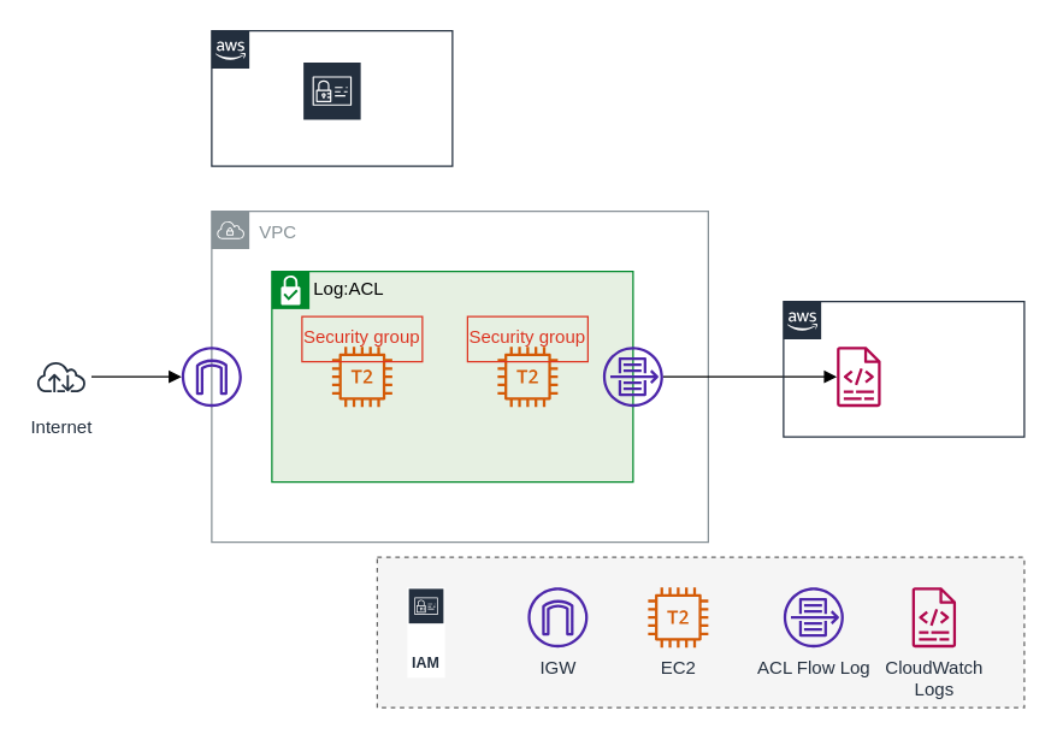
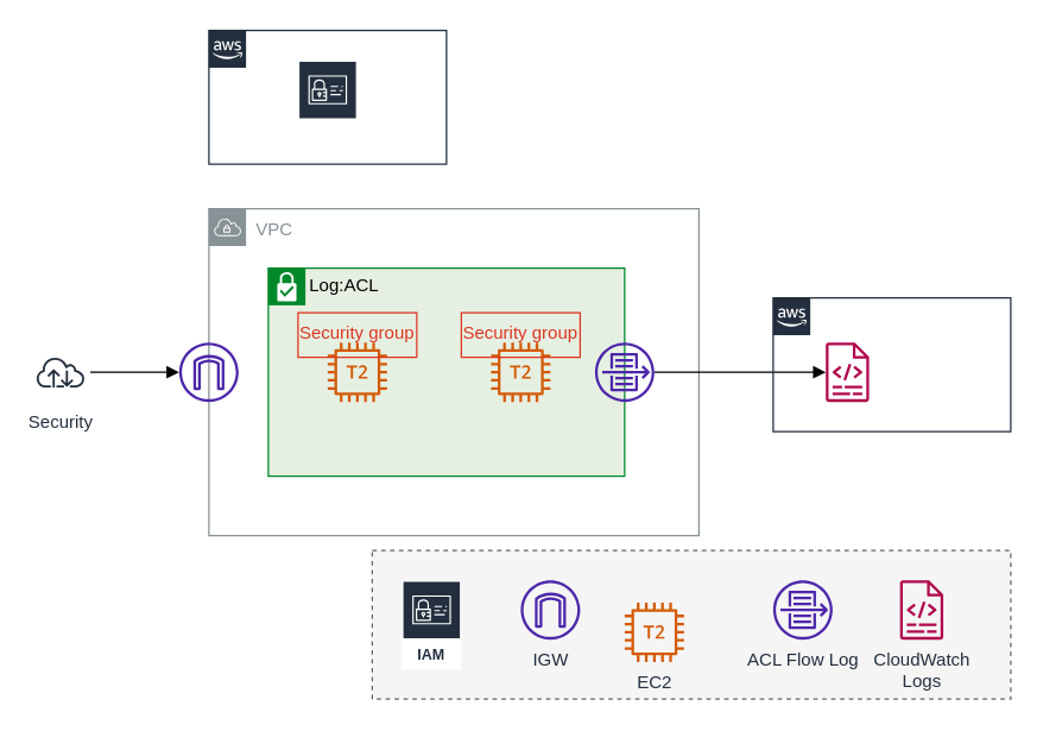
  <mxCell id="0" />
  <mxCell id="1" parent="0" />
  <mxCell id="2" value="Log:ACL" style="shape=mxgraph.ibm.box;prType=subnet;fontStyle=0;verticalAlign=top;align=left;spacingLeft=32;spacingTop=4;fillColor=#E6F0E2;rounded=0;whiteSpace=wrap;html=1;strokeColor=#00882B;strokeWidth=1;dashed=0;container=1;spacing=-4;collapsible=0;expand=0;recursiveResize=0;" vertex="1" parent="1"><mxGeometry x="180" y="180" width="240" height="140" as="geometry" /></mxCell>
  <mxCell id="3" value="VPC" style="sketch=0;outlineConnect=0;gradientColor=none;html=1;whiteSpace=wrap;fontSize=12;fontStyle=0;shape=mxgraph.aws4.group;grIcon=mxgraph.aws4.group_vpc;strokeColor=#879196;fillColor=none;verticalAlign=top;align=left;spacingLeft=30;fontColor=#879196;dashed=0;" vertex="1" parent="1"><mxGeometry x="140" y="140" width="330" height="220" as="geometry" /></mxCell>
  <mxCell id="4" value="" style="rounded=0;whiteSpace=wrap;html=1;fillColor=#f5f5f5;fontColor=#333333;strokeColor=#666666;dashed=1;" vertex="1" parent="1"><mxGeometry x="250" y="370" width="430" height="100" as="geometry" /></mxCell>
- <mxCell id="5" value="IAM" style="sketch=0;outlineConnect=0;fontColor=#232F3E;gradientColor=none;strokeColor=#ffffff;fillColor=#232F3E;dashed=0;verticalLabelPosition=middle;verticalAlign=bottom;align=center;html=1;whiteSpace=wrap;fontSize=10;fontStyle=1;spacing=3;shape=mxgraph.aws4.productIcon;prIcon=mxgraph.aws4.identity_and_access_management;" vertex="1" parent="1"><mxGeometry x="270" y="390" width="25" height="60" as="geometry" /></mxCell>
+ <mxCell id="5" value="IAM" style="sketch=0;outlineConnect=0;fontColor=#232F3E;gradientColor=none;strokeColor=#ffffff;fillColor=#232F3E;dashed=0;verticalLabelPosition=middle;verticalAlign=bottom;align=center;html=1;whiteSpace=wrap;fontSize=10;fontStyle=1;spacing=3;shape=mxgraph.aws4.productIcon;prIcon=mxgraph.aws4.identity_and_access_management;" vertex="1" parent="1"><mxGeometry x="270" y="390" width="40" height="60" as="geometry" /></mxCell>
  <mxCell id="6" value="" style="sketch=0;outlineConnect=0;fontColor=#232F3E;gradientColor=none;fillColor=#4D27AA;strokeColor=none;dashed=0;verticalLabelPosition=bottom;verticalAlign=top;align=center;html=1;fontSize=12;fontStyle=0;aspect=fixed;pointerEvents=1;shape=mxgraph.aws4.internet_gateway;" vertex="1" parent="1"><mxGeometry x="120" y="230" width="40" height="40" as="geometry" /></mxCell>
- <mxCell id="7" value="EC2" style="sketch=0;outlineConnect=0;fontColor=#232F3E;gradientColor=none;fillColor=#D45B07;strokeColor=none;dashed=0;verticalLabelPosition=bottom;verticalAlign=top;align=center;html=1;fontSize=12;fontStyle=0;aspect=fixed;pointerEvents=1;shape=mxgraph.aws4.t2_instance;" vertex="1" parent="1"><mxGeometry x="430" y="390" width="40" height="40" as="geometry" /></mxCell>
+ <mxCell id="7" value="EC2" style="sketch=0;outlineConnect=0;fontColor=#232F3E;gradientColor=none;fillColor=#D45B07;strokeColor=none;dashed=0;verticalLabelPosition=bottom;verticalAlign=top;align=center;html=1;fontSize=12;fontStyle=0;aspect=fixed;pointerEvents=1;shape=mxgraph.aws4.t2_instance;" vertex="1" parent="1"><mxGeometry x="420" y="405" width="40" height="40" as="geometry" /></mxCell>
  <mxCell id="8" value="IGW" style="sketch=0;outlineConnect=0;fontColor=#232F3E;gradientColor=none;fillColor=#4D27AA;strokeColor=none;dashed=0;verticalLabelPosition=bottom;verticalAlign=top;align=center;html=1;fontSize=12;fontStyle=0;aspect=fixed;pointerEvents=1;shape=mxgraph.aws4.internet_gateway;" vertex="1" parent="1"><mxGeometry x="350" y="390" width="40" height="40" as="geometry" /></mxCell>
  <mxCell id="9" value="" style="sketch=0;outlineConnect=0;fontColor=#232F3E;gradientColor=none;fillColor=#D45B07;strokeColor=none;dashed=0;verticalLabelPosition=bottom;verticalAlign=top;align=center;html=1;fontSize=12;fontStyle=0;aspect=fixed;pointerEvents=1;shape=mxgraph.aws4.t2_instance;" vertex="1" parent="1"><mxGeometry x="220" y="230" width="40" height="40" as="geometry" /></mxCell>
  <mxCell id="10" value="" style="sketch=0;outlineConnect=0;fontColor=#232F3E;gradientColor=none;fillColor=#D45B07;strokeColor=none;dashed=0;verticalLabelPosition=bottom;verticalAlign=top;align=center;html=1;fontSize=12;fontStyle=0;aspect=fixed;pointerEvents=1;shape=mxgraph.aws4.t2_instance;" vertex="1" parent="1"><mxGeometry x="330" y="230" width="40" height="40" as="geometry" /></mxCell>
  <mxCell id="11" value="Security group" style="fillColor=none;strokeColor=#DD3522;verticalAlign=top;fontStyle=0;fontColor=#DD3522;" vertex="1" parent="1"><mxGeometry x="200" y="210" width="80" height="30" as="geometry" /></mxCell>
  <mxCell id="12" value="Security group" style="fillColor=none;strokeColor=#DD3522;verticalAlign=top;fontStyle=0;fontColor=#DD3522;" vertex="1" parent="1"><mxGeometry x="310" y="210" width="80" height="30" as="geometry" /></mxCell>
  <mxCell id="13" style="edgeStyle=orthogonalEdgeStyle;rounded=0;orthogonalLoop=1;jettySize=auto;html=1;endArrow=block;endFill=1;" edge="1" parent="1" source="14" target="20"><mxGeometry relative="1" as="geometry" /></mxCell>
  <mxCell id="14" value="" style="sketch=0;outlineConnect=0;fontColor=#232F3E;gradientColor=none;fillColor=#4D27AA;strokeColor=none;dashed=0;verticalLabelPosition=bottom;verticalAlign=top;align=center;html=1;fontSize=12;fontStyle=0;aspect=fixed;pointerEvents=1;shape=mxgraph.aws4.flow_logs;" vertex="1" parent="1"><mxGeometry x="400" y="230" width="40" height="40" as="geometry" /></mxCell>
  <mxCell id="15" value="ACL Flow Log" style="sketch=0;outlineConnect=0;fontColor=#232F3E;gradientColor=none;fillColor=#4D27AA;strokeColor=none;dashed=0;verticalLabelPosition=bottom;verticalAlign=top;align=center;html=1;fontSize=12;fontStyle=0;aspect=fixed;pointerEvents=1;shape=mxgraph.aws4.flow_logs;" vertex="1" parent="1"><mxGeometry x="520" y="390" width="40" height="40" as="geometry" /></mxCell>
  <mxCell id="16" value="CloudWatch &lt;br&gt;Logs" style="sketch=0;outlineConnect=0;fontColor=#232F3E;gradientColor=none;fillColor=#B0084D;strokeColor=none;dashed=0;verticalLabelPosition=bottom;verticalAlign=top;align=center;html=1;fontSize=12;fontStyle=0;pointerEvents=1;shape=mxgraph.aws4.logs;" vertex="1" parent="1"><mxGeometry x="600" y="390" width="40" height="40" as="geometry" /></mxCell>
  <mxCell id="17" value="" style="points=[[0,0],[0.25,0],[0.5,0],[0.75,0],[1,0],[1,0.25],[1,0.5],[1,0.75],[1,1],[0.75,1],[0.5,1],[0.25,1],[0,1],[0,0.75],[0,0.5],[0,0.25]];outlineConnect=0;gradientColor=none;html=1;whiteSpace=wrap;fontSize=12;fontStyle=0;container=1;pointerEvents=0;collapsible=0;recursiveResize=0;shape=mxgraph.aws4.group;grIcon=mxgraph.aws4.group_aws_cloud_alt;strokeColor=#232F3E;fillColor=none;verticalAlign=top;align=left;spacingLeft=30;fontColor=#232F3E;dashed=0;" vertex="1" parent="1"><mxGeometry x="140" y="20" width="160" height="90" as="geometry" /></mxCell>
  <mxCell id="18" value="" style="sketch=0;outlineConnect=0;fontColor=#232F3E;gradientColor=none;strokeColor=#ffffff;fillColor=#232F3E;dashed=0;verticalLabelPosition=middle;verticalAlign=bottom;align=center;html=1;whiteSpace=wrap;fontSize=10;fontStyle=1;spacing=3;shape=mxgraph.aws4.productIcon;prIcon=mxgraph.aws4.identity_and_access_management;" vertex="1" parent="17"><mxGeometry x="60" y="20" width="40" height="60" as="geometry" /></mxCell>
  <mxCell id="19" value="" style="points=[[0,0],[0.25,0],[0.5,0],[0.75,0],[1,0],[1,0.25],[1,0.5],[1,0.75],[1,1],[0.75,1],[0.5,1],[0.25,1],[0,1],[0,0.75],[0,0.5],[0,0.25]];outlineConnect=0;gradientColor=none;html=1;whiteSpace=wrap;fontSize=12;fontStyle=0;container=1;pointerEvents=0;collapsible=0;recursiveResize=0;shape=mxgraph.aws4.group;grIcon=mxgraph.aws4.group_aws_cloud_alt;strokeColor=#232F3E;fillColor=none;verticalAlign=top;align=left;spacingLeft=30;fontColor=#232F3E;dashed=0;" vertex="1" parent="1"><mxGeometry x="520" y="200" width="160" height="90" as="geometry" /></mxCell>
  <mxCell id="20" value="" style="sketch=0;outlineConnect=0;fontColor=#232F3E;gradientColor=none;fillColor=#B0084D;strokeColor=none;dashed=0;verticalLabelPosition=bottom;verticalAlign=top;align=center;html=1;fontSize=12;fontStyle=0;pointerEvents=1;shape=mxgraph.aws4.logs;" vertex="1" parent="19"><mxGeometry x="30" y="30" width="40" height="40" as="geometry" /></mxCell>
  <mxCell id="21" style="edgeStyle=orthogonalEdgeStyle;rounded=0;orthogonalLoop=1;jettySize=auto;html=1;endArrow=block;endFill=1;" edge="1" parent="1" source="22" target="6"><mxGeometry relative="1" as="geometry" /></mxCell>
- <mxCell id="22" value="Internet" style="sketch=0;outlineConnect=0;fontColor=#232F3E;gradientColor=none;strokeColor=#232F3E;fillColor=#ffffff;dashed=0;verticalLabelPosition=bottom;verticalAlign=top;align=center;html=1;fontSize=12;fontStyle=0;aspect=fixed;shape=mxgraph.aws4.resourceIcon;resIcon=mxgraph.aws4.internet;" vertex="1" parent="1"><mxGeometry x="20" y="230" width="40" height="40" as="geometry" /></mxCell>
+ <mxCell id="22" value="Security" style="sketch=0;outlineConnect=0;fontColor=#232F3E;gradientColor=none;strokeColor=#232F3E;fillColor=#ffffff;dashed=0;verticalLabelPosition=bottom;verticalAlign=top;align=center;html=1;fontSize=12;fontStyle=0;aspect=fixed;shape=mxgraph.aws4.resourceIcon;resIcon=mxgraph.aws4.internet;" vertex="1" parent="1"><mxGeometry x="20" y="230" width="40" height="40" as="geometry" /></mxCell>
